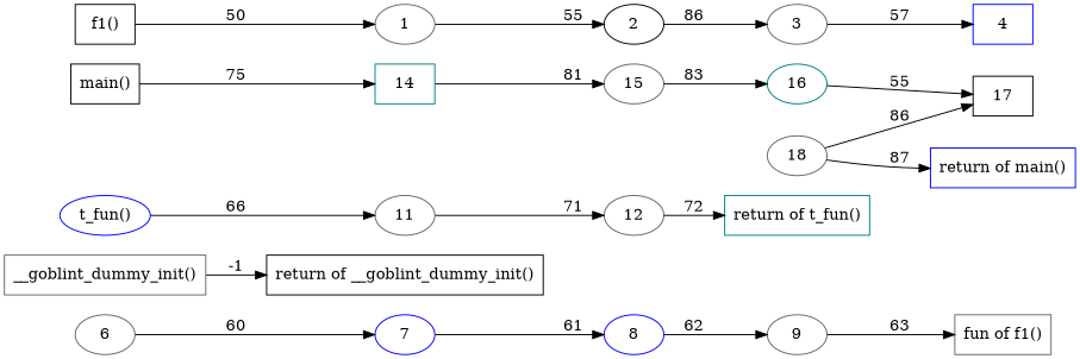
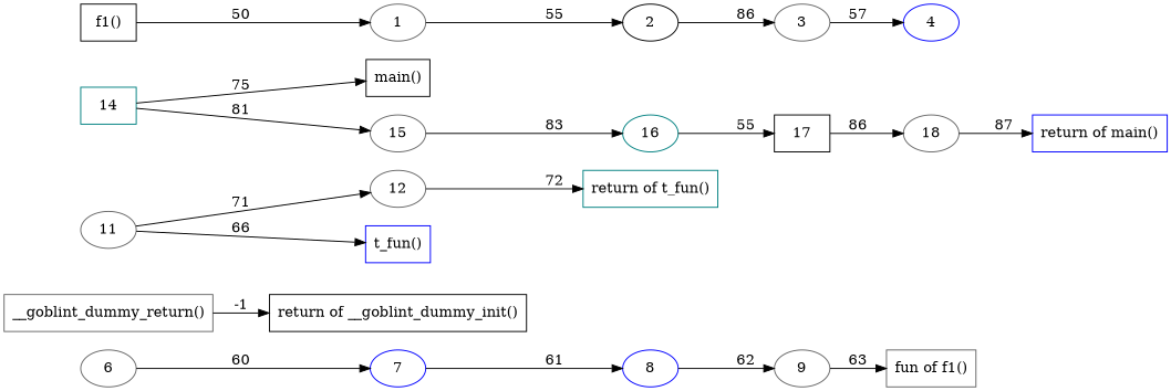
  digraph {
    rankdir=LR
    node [color=gray40]
    7 [color=blue]
    8 [color=blue]
    9
    n4 [label="fun of f1()" shape=box]
-   n5 [label="__goblint_dummy_init()" shape=box]
+   n5 [label="__goblint_dummy_return()" shape=box]
    n6 [color=black label="return of __goblint_dummy_init()" shape=box]
    n7 [color=teal label="return of t_fun()" shape=box]
    12
    n9 [color=black label="main()" shape=box]
    14 [color=teal shape=box]
    15
    16 [color=teal]
-   4 [color=blue shape=box]
+   4 [color=blue]
    6
    2 [color=black]
    1
    3
    17 [color=black shape=box]
    18
    n20 [color=blue label="return of main()" shape=box]
-   n21 [color=blue label="t_fun()" shape=ellipse]
+   n21 [color=blue label="t_fun()" shape=box]
    11
    n23 [color=black label="f1()" shape=box]
    7 -> 8 [label=61]
    8 -> 9 [label=62]
    9 -> n4 [label=63]
    n5 -> n6 [label=-1]
    12 -> n7 [label=72]
-   n9 -> 14 [label=75]
+   14 -> n9 [label=75]
    14 -> 15 [label=81]
    15 -> 16 [label=83]
    16 -> 17 [label=55]
    6 -> 7 [label=60]
    2 -> 3 [label=86]
    1 -> 2 [label=55]
    3 -> 4 [label=57]
-   18 -> 17 [label=86]
+   17 -> 18 [label=86]
    18 -> n20 [label=87]
-   n21 -> 11 [label=66]
+   11 -> n21 [label=66]
    11 -> 12 [label=71]
    n23 -> 1 [label=50]
  }
